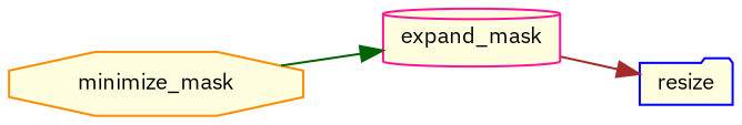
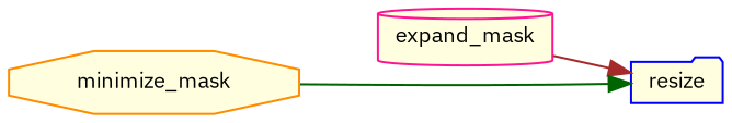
  digraph {
    fontname="IBM Plex Sans"
    rankdir=RL
    node [fillcolor=lightyellow fontname="IBM Plex Sans" fontsize=10 style=filled]
    edge [dir=back fontname="IBM Plex Sans" fontsize=10 labelfontname=Helvetica labelfontsize=10 style=solid]
    n1 [color=blue fontcolor=black height=0.2 label=resize shape=folder width=0.4]
    n2 [color=deeppink height=0.2 label=expand_mask shape=cylinder width=0.4]
    n3 [color=darkorange height=0.2 label=minimize_mask shape=octagon width=0.4]
    n1 -> n2 [color=brown]
-   n2 -> n3 [color=darkgreen]
+   n1 -> n3 [color=darkgreen]
  }
